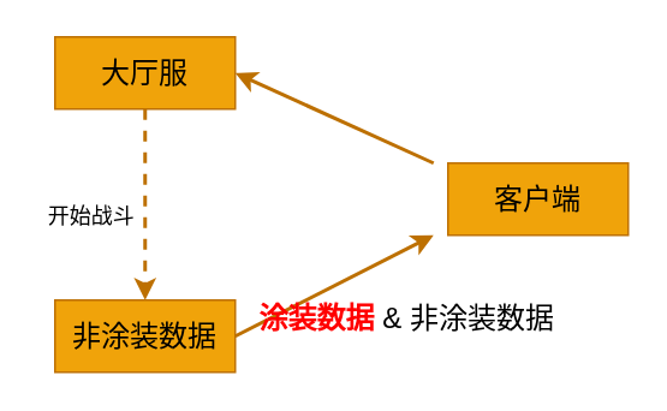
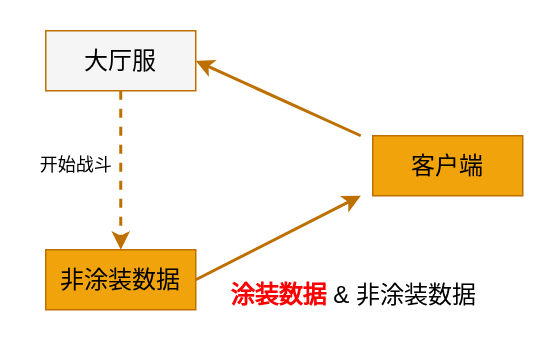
  <mxCell id="0" />
  <mxCell id="1" parent="0" />
  <mxCell id="2" style="edgeStyle=orthogonalEdgeStyle;rounded=0;orthogonalLoop=1;jettySize=auto;html=1;exitX=0.5;exitY=1;exitDx=0;exitDy=0;entryX=0.5;entryY=0;entryDx=0;entryDy=0;strokeWidth=2;fillColor=#f0a30a;strokeColor=#BD7000;dashed=1;" parent="1" source="3" target="5" edge="1"><mxGeometry relative="1" as="geometry" /></mxCell>
- <mxCell id="3" value="&lt;font style=&quot;font-size: 16px&quot;&gt;大厅&lt;font style=&quot;font-size: 16px&quot;&gt;服&lt;/font&gt;&lt;/font&gt;" style="rounded=0;whiteSpace=wrap;html=1;fillColor=#f0a30a;strokeColor=#BD7000;fontColor=#000000;" parent="1" vertex="1"><mxGeometry x="30" y="20" width="100" height="40" as="geometry" /></mxCell>
+ <mxCell id="3" value="&lt;font style=&quot;font-size: 16px&quot;&gt;大厅&lt;font style=&quot;font-size: 16px&quot;&gt;服&lt;/font&gt;&lt;/font&gt;" style="rounded=0;whiteSpace=wrap;html=1;fillColor=#f5f5f5;strokeColor=#BD7000;fontColor=#000000;" parent="1" vertex="1"><mxGeometry x="30" y="20" width="100" height="40" as="geometry" /></mxCell>
  <mxCell id="4" style="edgeStyle=none;rounded=0;orthogonalLoop=1;jettySize=auto;html=1;exitX=1;exitY=0.5;exitDx=0;exitDy=0;strokeWidth=2;fillColor=#f0a30a;strokeColor=#BD7000;" parent="1" source="5" edge="1"><mxGeometry relative="1" as="geometry"><mxPoint x="240" y="130" as="targetPoint" /></mxGeometry></mxCell>
  <mxCell id="5" value="&lt;span style=&quot;font-size: 16px&quot;&gt;非涂装数据&lt;/span&gt;" style="rounded=0;whiteSpace=wrap;html=1;fillColor=#f0a30a;strokeColor=#BD7000;fontColor=#000000;" parent="1" vertex="1"><mxGeometry x="30" y="166" width="100" height="40" as="geometry" /></mxCell>
  <mxCell id="6" style="edgeStyle=none;rounded=0;orthogonalLoop=1;jettySize=auto;html=1;entryX=1;entryY=0.5;entryDx=0;entryDy=0;strokeWidth=2;fillColor=#f0a30a;strokeColor=#BD7000;" parent="1" target="3" edge="1"><mxGeometry relative="1" as="geometry"><mxPoint x="240" y="90" as="sourcePoint" /></mxGeometry></mxCell>
  <mxCell id="7" value="&lt;span style=&quot;font-size: 16px&quot;&gt;客户端&lt;/span&gt;" style="rounded=0;whiteSpace=wrap;html=1;fillColor=#f0a30a;strokeColor=#BD7000;fontColor=#000000;" parent="1" vertex="1"><mxGeometry x="248" y="90" width="100" height="40" as="geometry" /></mxCell>
- <mxCell id="8" value="开始战斗" style="text;html=1;align=center;verticalAlign=middle;resizable=0;points=[];autosize=1;" parent="1" vertex="1"><mxGeometry x="20" y="110" width="60" height="20" as="geometry" /></mxCell>
- <mxCell id="9" value="&lt;font style=&quot;font-size: 16px&quot;&gt;&lt;font color=&quot;#ff0000&quot;&gt;&lt;b&gt;涂装数据&lt;/b&gt;&lt;/font&gt; &amp;amp; 非涂装数据&lt;/font&gt;" style="text;html=1;align=center;verticalAlign=middle;resizable=0;points=[];autosize=1;" parent="1" vertex="1"><mxGeometry x="135" y="166" width="180" height="20" as="geometry" /></mxCell>
+ <mxCell id="8" value="开始战斗" style="text;html=1;align=center;verticalAlign=middle;resizable=0;points=[];autosize=1;" parent="1" vertex="1"><mxGeometry x="20" y="100" width="60" height="20" as="geometry" /></mxCell>
+ <mxCell id="9" value="&lt;font style=&quot;font-size: 16px&quot;&gt;&lt;font color=&quot;#ff0000&quot;&gt;&lt;b&gt;涂装数据&lt;/b&gt;&lt;/font&gt; &amp;amp; 非涂装数据&lt;/font&gt;" style="text;html=1;align=center;verticalAlign=middle;resizable=0;points=[];autosize=1;" parent="1" vertex="1"><mxGeometry x="145" y="186" width="180" height="20" as="geometry" /></mxCell>
